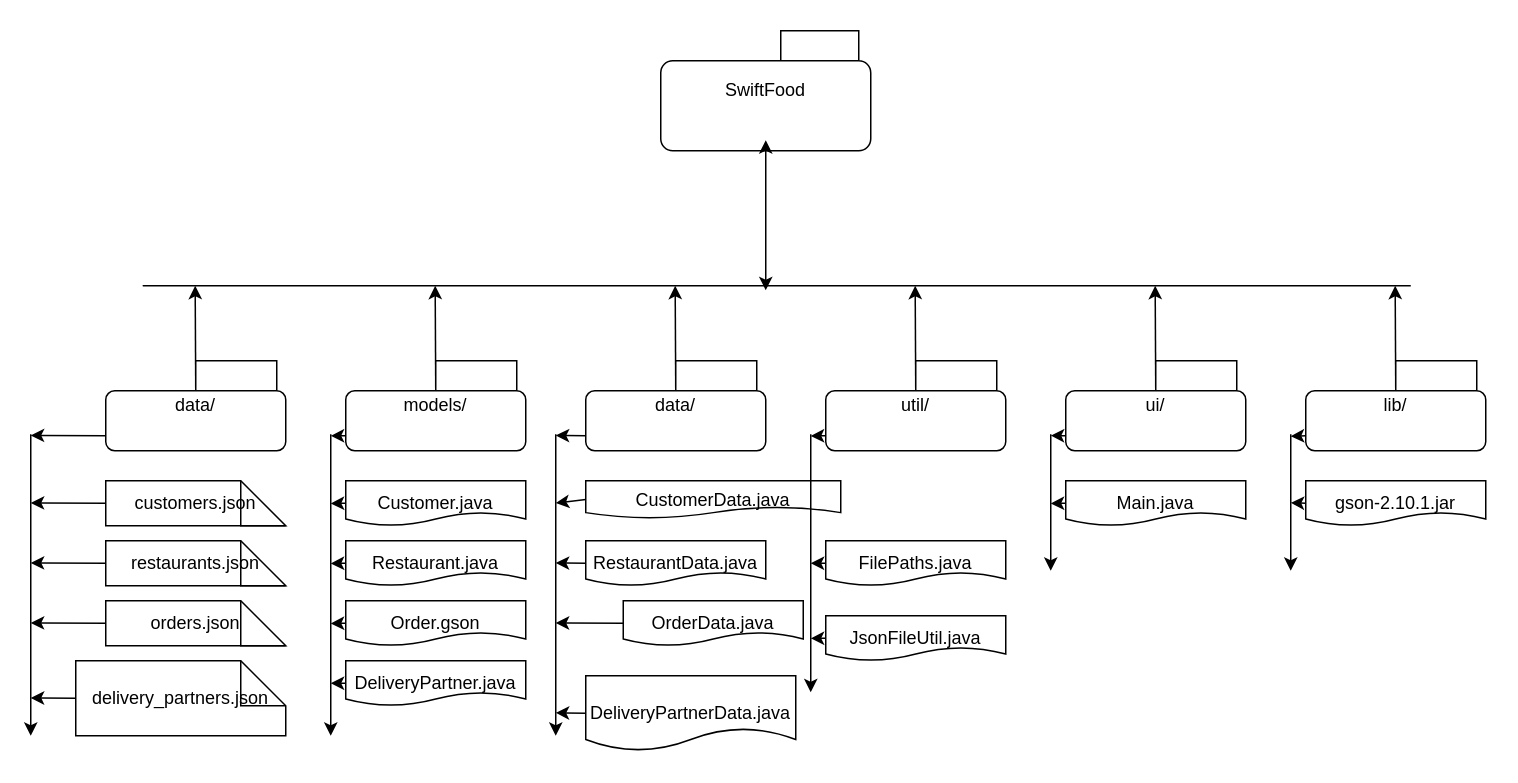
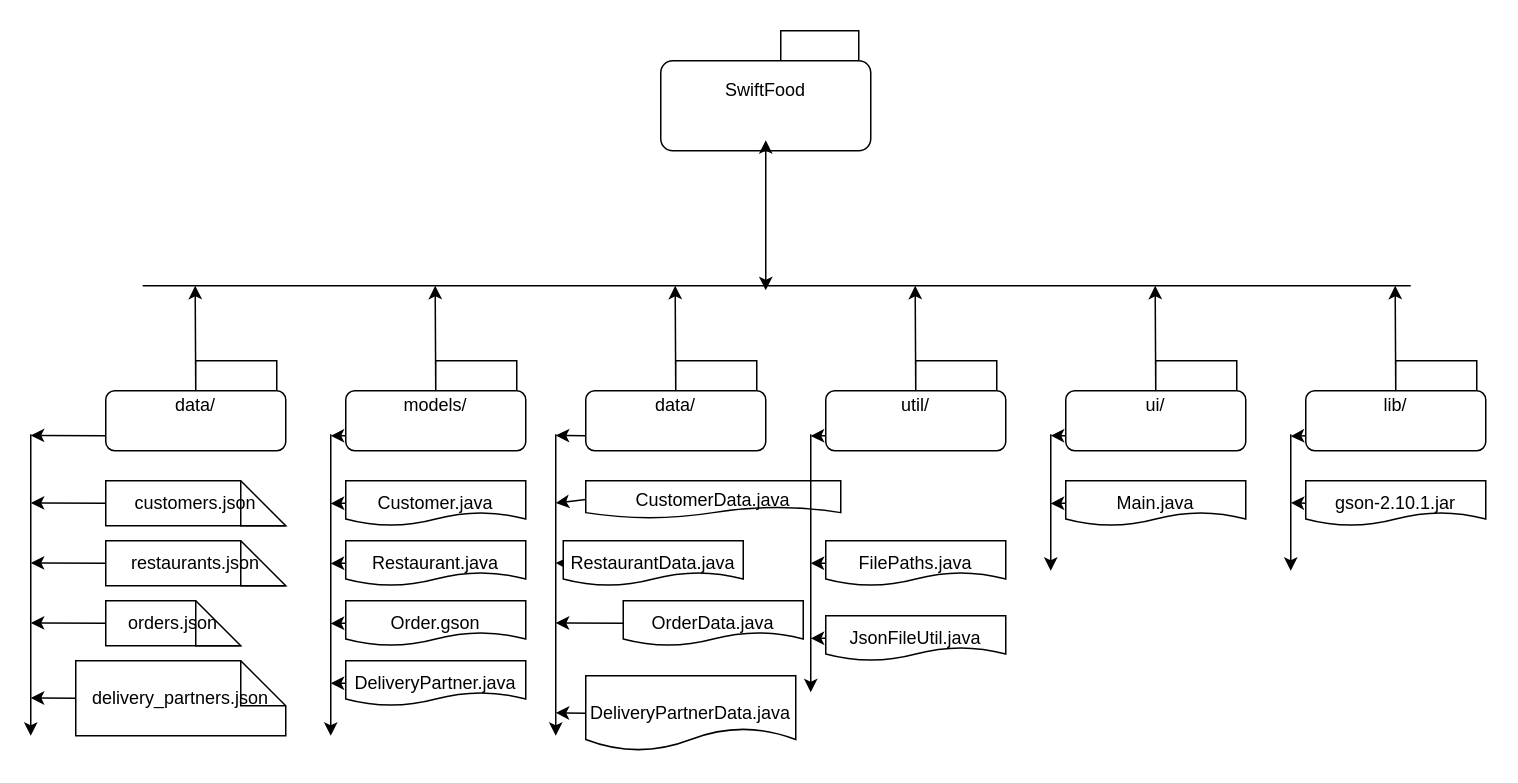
  <mxCell id="0" />
  <mxCell id="1" parent="0" />
  <mxCell id="2" value="SwiftFood" style="shape=folder;whiteSpace=wrap;html=1;rounded=1;" vertex="1" parent="1"><mxGeometry x="440" y="20" width="140" height="80" as="geometry" /></mxCell>
  <mxCell id="3" style="edgeStyle=none;rounded=1;html=1;exitX=0;exitY=0;exitDx=60;exitDy=20;exitPerimeter=0;" edge="1" parent="1" source="5"><mxGeometry relative="1" as="geometry"><mxPoint x="129.615" y="190" as="targetPoint" /></mxGeometry></mxCell>
  <mxCell id="4" style="edgeStyle=none;rounded=1;html=1;exitX=0;exitY=0;exitDx=0;exitDy=50;exitPerimeter=0;" edge="1" parent="1" source="5"><mxGeometry relative="1" as="geometry"><mxPoint x="20" y="289.75" as="targetPoint" /></mxGeometry></mxCell>
  <mxCell id="5" value="data/" style="shape=folder;whiteSpace=wrap;html=1;rounded=1;" vertex="1" parent="1"><mxGeometry x="70" y="240" width="120" height="60" as="geometry" /></mxCell>
  <mxCell id="6" style="edgeStyle=none;rounded=1;html=1;exitX=0;exitY=0.5;exitDx=0;exitDy=0;exitPerimeter=0;" edge="1" parent="1" source="7"><mxGeometry relative="1" as="geometry"><mxPoint x="20" y="334.75" as="targetPoint" /></mxGeometry></mxCell>
  <mxCell id="7" value="customers.json" style="shape=note;whiteSpace=wrap;html=1;rounded=1;" vertex="1" parent="1"><mxGeometry x="70" y="320" width="120" height="30" as="geometry" /></mxCell>
  <mxCell id="8" style="edgeStyle=none;rounded=1;html=1;exitX=0;exitY=0.5;exitDx=0;exitDy=0;exitPerimeter=0;" edge="1" parent="1" source="9"><mxGeometry relative="1" as="geometry"><mxPoint x="20" y="374.75" as="targetPoint" /></mxGeometry></mxCell>
  <mxCell id="9" value="restaurants.json" style="shape=note;whiteSpace=wrap;html=1;rounded=1;" vertex="1" parent="1"><mxGeometry x="70" y="360" width="120" height="30" as="geometry" /></mxCell>
  <mxCell id="10" style="edgeStyle=none;rounded=1;html=1;exitX=0;exitY=0.5;exitDx=0;exitDy=0;exitPerimeter=0;" edge="1" parent="1" source="11"><mxGeometry relative="1" as="geometry"><mxPoint x="20" y="414.75" as="targetPoint" /></mxGeometry></mxCell>
- <mxCell id="11" value="orders.json" style="shape=note;whiteSpace=wrap;html=1;rounded=1;" vertex="1" parent="1"><mxGeometry x="70" y="400" width="120" height="30" as="geometry" /></mxCell>
+ <mxCell id="11" value="orders.json" style="shape=note;whiteSpace=wrap;html=1;rounded=1;" vertex="1" parent="1"><mxGeometry x="70" y="400" width="90" height="30" as="geometry" /></mxCell>
  <mxCell id="12" style="edgeStyle=none;rounded=1;html=1;exitX=0;exitY=0.5;exitDx=0;exitDy=0;exitPerimeter=0;" edge="1" parent="1" source="13"><mxGeometry relative="1" as="geometry"><mxPoint x="20" y="464.75" as="targetPoint" /></mxGeometry></mxCell>
  <mxCell id="13" value="delivery_partners.json" style="shape=note;whiteSpace=wrap;html=1;rounded=1;" vertex="1" parent="1"><mxGeometry x="50" y="440" width="140" height="50" as="geometry" /></mxCell>
  <mxCell id="14" style="edgeStyle=none;rounded=1;html=1;exitX=0;exitY=0;exitDx=60;exitDy=20;exitPerimeter=0;" edge="1" parent="1" source="16"><mxGeometry relative="1" as="geometry"><mxPoint x="289.615" y="190" as="targetPoint" /></mxGeometry></mxCell>
  <mxCell id="15" style="edgeStyle=none;rounded=1;html=1;exitX=0;exitY=0;exitDx=0;exitDy=50;exitPerimeter=0;" edge="1" parent="1" source="16"><mxGeometry relative="1" as="geometry"><mxPoint x="220" y="290.07" as="targetPoint" /></mxGeometry></mxCell>
  <mxCell id="16" value="models/" style="shape=folder;whiteSpace=wrap;html=1;rounded=1;" vertex="1" parent="1"><mxGeometry x="230" y="240" width="120" height="60" as="geometry" /></mxCell>
  <mxCell id="17" style="edgeStyle=none;rounded=1;html=1;exitX=0;exitY=0.5;exitDx=0;exitDy=0;" edge="1" parent="1" source="18"><mxGeometry relative="1" as="geometry"><mxPoint x="220" y="335.186" as="targetPoint" /></mxGeometry></mxCell>
  <mxCell id="18" value="Customer.java" style="shape=document;whiteSpace=wrap;html=1;rounded=1;" vertex="1" parent="1"><mxGeometry x="230" y="320" width="120" height="30" as="geometry" /></mxCell>
  <mxCell id="19" style="edgeStyle=none;rounded=1;html=1;exitX=0;exitY=0.5;exitDx=0;exitDy=0;" edge="1" parent="1" source="20"><mxGeometry relative="1" as="geometry"><mxPoint x="220" y="375.186" as="targetPoint" /></mxGeometry></mxCell>
  <mxCell id="20" value="Restaurant.java" style="shape=document;whiteSpace=wrap;html=1;rounded=1;" vertex="1" parent="1"><mxGeometry x="230" y="360" width="120" height="30" as="geometry" /></mxCell>
  <mxCell id="21" style="edgeStyle=none;rounded=1;html=1;exitX=0;exitY=0.5;exitDx=0;exitDy=0;" edge="1" parent="1" source="22"><mxGeometry relative="1" as="geometry"><mxPoint x="220" y="415.186" as="targetPoint" /></mxGeometry></mxCell>
  <mxCell id="22" value="Order.gson" style="shape=document;whiteSpace=wrap;html=1;rounded=1;" vertex="1" parent="1"><mxGeometry x="230" y="400" width="120" height="30" as="geometry" /></mxCell>
  <mxCell id="23" style="edgeStyle=none;rounded=1;html=1;exitX=0;exitY=0.5;exitDx=0;exitDy=0;" edge="1" parent="1" source="24"><mxGeometry relative="1" as="geometry"><mxPoint x="220" y="455" as="targetPoint" /></mxGeometry></mxCell>
  <mxCell id="24" value="DeliveryPartner.java" style="shape=document;whiteSpace=wrap;html=1;rounded=1;" vertex="1" parent="1"><mxGeometry x="230" y="440" width="120" height="30" as="geometry" /></mxCell>
  <mxCell id="25" style="edgeStyle=none;rounded=1;html=1;exitX=0;exitY=0;exitDx=60;exitDy=20;exitPerimeter=0;" edge="1" parent="1" source="27"><mxGeometry relative="1" as="geometry"><mxPoint x="449.615" y="190" as="targetPoint" /></mxGeometry></mxCell>
  <mxCell id="26" style="edgeStyle=none;rounded=1;html=1;exitX=0;exitY=0;exitDx=0;exitDy=50;exitPerimeter=0;" edge="1" parent="1" source="27"><mxGeometry relative="1" as="geometry"><mxPoint x="370" y="289.833" as="targetPoint" /></mxGeometry></mxCell>
  <mxCell id="27" value="data/" style="shape=folder;whiteSpace=wrap;html=1;rounded=1;" vertex="1" parent="1"><mxGeometry x="390" y="240" width="120" height="60" as="geometry" /></mxCell>
  <mxCell id="28" style="edgeStyle=none;rounded=1;html=1;exitX=0;exitY=0.5;exitDx=0;exitDy=0;" edge="1" parent="1" source="29"><mxGeometry relative="1" as="geometry"><mxPoint x="370" y="334.833" as="targetPoint" /></mxGeometry></mxCell>
  <mxCell id="29" value="CustomerData.java" style="shape=document;whiteSpace=wrap;html=1;rounded=1;" vertex="1" parent="1"><mxGeometry x="390" y="320" width="170" height="25" as="geometry" /></mxCell>
  <mxCell id="30" style="edgeStyle=none;rounded=1;html=1;exitX=0;exitY=0.5;exitDx=0;exitDy=0;" edge="1" parent="1" source="31"><mxGeometry relative="1" as="geometry"><mxPoint x="370" y="374.833" as="targetPoint" /></mxGeometry></mxCell>
- <mxCell id="31" value="RestaurantData.java" style="shape=document;whiteSpace=wrap;html=1;rounded=1;" vertex="1" parent="1"><mxGeometry x="390" y="360" width="120" height="30" as="geometry" /></mxCell>
+ <mxCell id="31" value="RestaurantData.java" style="shape=document;whiteSpace=wrap;html=1;rounded=1;" vertex="1" parent="1"><mxGeometry x="375" y="360" width="120" height="30" as="geometry" /></mxCell>
  <mxCell id="32" style="edgeStyle=none;rounded=1;html=1;exitX=0;exitY=0.5;exitDx=0;exitDy=0;" edge="1" parent="1" source="33"><mxGeometry relative="1" as="geometry"><mxPoint x="370" y="414.833" as="targetPoint" /></mxGeometry></mxCell>
  <mxCell id="33" value="OrderData.java" style="shape=document;whiteSpace=wrap;html=1;rounded=1;" vertex="1" parent="1"><mxGeometry x="415" y="400" width="120" height="30" as="geometry" /></mxCell>
  <mxCell id="34" style="edgeStyle=none;rounded=1;html=1;exitX=0;exitY=0.5;exitDx=0;exitDy=0;" edge="1" parent="1" source="35"><mxGeometry relative="1" as="geometry"><mxPoint x="370" y="474.727" as="targetPoint" /></mxGeometry></mxCell>
  <mxCell id="35" value="DeliveryPartnerData.java" style="shape=document;whiteSpace=wrap;html=1;rounded=1;" vertex="1" parent="1"><mxGeometry x="390" y="450" width="140" height="50" as="geometry" /></mxCell>
  <mxCell id="36" style="edgeStyle=none;rounded=1;html=1;exitX=0;exitY=0;exitDx=60;exitDy=20;exitPerimeter=0;" edge="1" parent="1" source="38"><mxGeometry relative="1" as="geometry"><mxPoint x="609.615" y="190" as="targetPoint" /></mxGeometry></mxCell>
  <mxCell id="37" style="edgeStyle=none;rounded=1;html=1;exitX=0;exitY=0;exitDx=0;exitDy=50;exitPerimeter=0;" edge="1" parent="1" source="38"><mxGeometry relative="1" as="geometry"><mxPoint x="540" y="290.135" as="targetPoint" /></mxGeometry></mxCell>
  <mxCell id="38" value="util/" style="shape=folder;whiteSpace=wrap;html=1;rounded=1;" vertex="1" parent="1"><mxGeometry x="550" y="240" width="120" height="60" as="geometry" /></mxCell>
  <mxCell id="39" style="edgeStyle=none;rounded=1;html=1;exitX=0;exitY=0.5;exitDx=0;exitDy=0;" edge="1" parent="1" source="40"><mxGeometry relative="1" as="geometry"><mxPoint x="540" y="425.059" as="targetPoint" /></mxGeometry></mxCell>
  <mxCell id="40" value="JsonFileUtil.java" style="shape=document;whiteSpace=wrap;html=1;rounded=1;" vertex="1" parent="1"><mxGeometry x="550" y="410" width="120" height="30" as="geometry" /></mxCell>
  <mxCell id="41" style="edgeStyle=none;rounded=1;html=1;exitX=0;exitY=0.5;exitDx=0;exitDy=0;" edge="1" parent="1" source="42"><mxGeometry relative="1" as="geometry"><mxPoint x="540" y="374.941" as="targetPoint" /></mxGeometry></mxCell>
  <mxCell id="42" value="FilePaths.java" style="shape=document;whiteSpace=wrap;html=1;rounded=1;" vertex="1" parent="1"><mxGeometry x="550" y="360" width="120" height="30" as="geometry" /></mxCell>
  <mxCell id="43" style="edgeStyle=none;rounded=1;html=1;exitX=0;exitY=0;exitDx=60;exitDy=20;exitPerimeter=0;" edge="1" parent="1" source="45"><mxGeometry relative="1" as="geometry"><mxPoint x="769.615" y="190" as="targetPoint" /></mxGeometry></mxCell>
  <mxCell id="44" style="edgeStyle=none;rounded=1;html=1;exitX=0;exitY=0;exitDx=0;exitDy=50;exitPerimeter=0;" edge="1" parent="1" source="45"><mxGeometry relative="1" as="geometry"><mxPoint x="700" y="289.857" as="targetPoint" /></mxGeometry></mxCell>
  <mxCell id="45" value="ui/" style="shape=folder;whiteSpace=wrap;html=1;rounded=1;" vertex="1" parent="1"><mxGeometry x="710" y="240" width="120" height="60" as="geometry" /></mxCell>
  <mxCell id="46" style="edgeStyle=none;rounded=1;html=1;exitX=0;exitY=0.5;exitDx=0;exitDy=0;" edge="1" parent="1" source="47"><mxGeometry relative="1" as="geometry"><mxPoint x="700" y="335.095" as="targetPoint" /></mxGeometry></mxCell>
  <mxCell id="47" value="Main.java" style="shape=document;whiteSpace=wrap;html=1;rounded=1;" vertex="1" parent="1"><mxGeometry x="710" y="320" width="120" height="30" as="geometry" /></mxCell>
  <mxCell id="48" style="edgeStyle=none;rounded=1;html=1;exitX=0;exitY=0;exitDx=60;exitDy=20;exitPerimeter=0;" edge="1" parent="1" source="50"><mxGeometry relative="1" as="geometry"><mxPoint x="929.615" y="190" as="targetPoint" /></mxGeometry></mxCell>
  <mxCell id="49" style="edgeStyle=none;rounded=1;html=1;exitX=0;exitY=0;exitDx=0;exitDy=50.0;exitPerimeter=0;" edge="1" parent="1" source="50"><mxGeometry relative="1" as="geometry"><mxPoint x="860" y="290.296" as="targetPoint" /></mxGeometry></mxCell>
  <mxCell id="50" value="lib/" style="shape=folder;whiteSpace=wrap;html=1;rounded=1;" vertex="1" parent="1"><mxGeometry x="870" y="240" width="120" height="60" as="geometry" /></mxCell>
  <mxCell id="51" style="edgeStyle=none;rounded=1;html=1;exitX=0;exitY=0.5;exitDx=0;exitDy=0;" edge="1" parent="1" source="52"><mxGeometry relative="1" as="geometry"><mxPoint x="860" y="334.741" as="targetPoint" /></mxGeometry></mxCell>
  <mxCell id="52" value="gson-2.10.1.jar" style="shape=document;whiteSpace=wrap;html=1;rounded=1;" vertex="1" parent="1"><mxGeometry x="870" y="320" width="120" height="30" as="geometry" /></mxCell>
  <mxCell id="53" value="" style="endArrow=none;html=1;rounded=1;" edge="1" parent="1"><mxGeometry width="50" height="50" relative="1" as="geometry"><mxPoint x="570" y="190" as="sourcePoint" /><mxPoint x="940" y="190" as="targetPoint" /><Array as="points"><mxPoint x="90" y="190" /></Array></mxGeometry></mxCell>
  <mxCell id="54" value="" style="endArrow=classic;html=1;rounded=1;" edge="1" parent="1"><mxGeometry width="50" height="50" relative="1" as="geometry"><mxPoint x="220" y="288.97" as="sourcePoint" /><mxPoint x="220" y="490" as="targetPoint" /></mxGeometry></mxCell>
  <mxCell id="55" value="" style="endArrow=classic;html=1;rounded=1;" edge="1" parent="1"><mxGeometry width="50" height="50" relative="1" as="geometry"><mxPoint x="20" y="288.97" as="sourcePoint" /><mxPoint x="20" y="490" as="targetPoint" /></mxGeometry></mxCell>
  <mxCell id="56" value="" style="endArrow=classic;html=1;rounded=1;" edge="1" parent="1"><mxGeometry width="50" height="50" relative="1" as="geometry"><mxPoint x="370" y="288.97" as="sourcePoint" /><mxPoint x="370" y="490" as="targetPoint" /></mxGeometry></mxCell>
  <mxCell id="57" value="" style="endArrow=classic;html=1;rounded=1;" edge="1" parent="1"><mxGeometry width="50" height="50" relative="1" as="geometry"><mxPoint x="540" y="288.97" as="sourcePoint" /><mxPoint x="540" y="461.021" as="targetPoint" /></mxGeometry></mxCell>
  <mxCell id="58" value="" style="endArrow=classic;html=1;rounded=1;" edge="1" parent="1"><mxGeometry width="50" height="50" relative="1" as="geometry"><mxPoint x="700" y="288.97" as="sourcePoint" /><mxPoint x="700" y="380" as="targetPoint" /></mxGeometry></mxCell>
  <mxCell id="59" value="" style="endArrow=classic;html=1;rounded=1;" edge="1" parent="1"><mxGeometry width="50" height="50" relative="1" as="geometry"><mxPoint x="860" y="288.97" as="sourcePoint" /><mxPoint x="860" y="380" as="targetPoint" /></mxGeometry></mxCell>
  <mxCell id="60" value="" style="endArrow=classic;startArrow=classic;html=1;rounded=1;entryX=0.5;entryY=1;entryDx=0;entryDy=0;entryPerimeter=0;" edge="1" parent="1"><mxGeometry width="50" height="50" relative="1" as="geometry"><mxPoint x="510" y="193" as="sourcePoint" /><mxPoint x="510" y="93" as="targetPoint" /><Array as="points" /></mxGeometry></mxCell>
